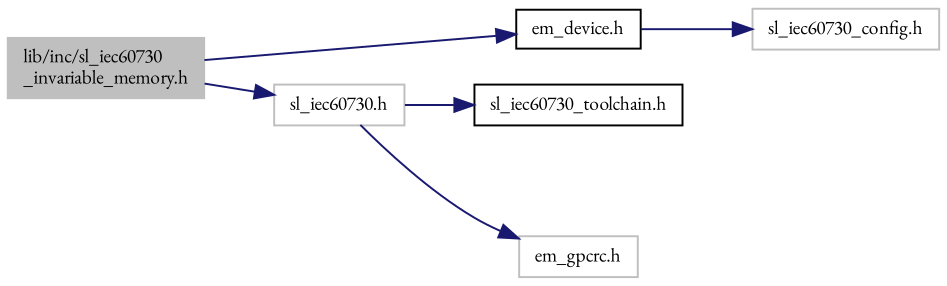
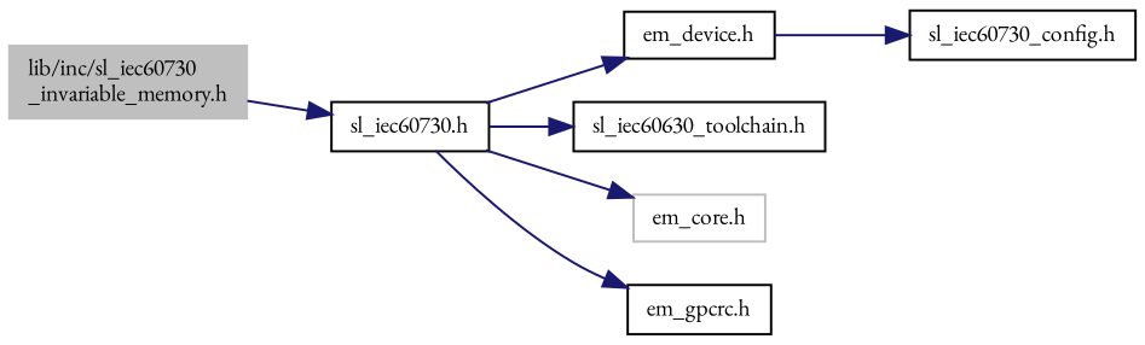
  digraph {
    fontname="EB Garamond"
    rankdir=LR
    node [color=black fillcolor=white fontname="EB Garamond" fontsize=10 shape=record style=filled]
    edge [color=midnightblue fontname="EB Garamond" fontsize=10 labelfontname=Helvetica labelfontsize=10 style=solid]
    n1 [color=grey75 fillcolor=grey75 fontcolor=black height=0.2 label="lib/inc/sl_iec60730\l_invariable_memory.h" width=0.4]
-   n2 [color=grey75 height=0.2 label="sl_iec60730.h" width=0.4]
-   n3 [height=0.2 label="sl_iec60730_toolchain.h" width=0.4]
+   n2 [height=0.2 label="sl_iec60730.h" width=0.4]
+   n3 [height=0.2 label="sl_iec60630_toolchain.h" width=0.4]
    n4 [height=0.2 label="em_device.h" width=0.4]
-   n6 [color=grey75 height=0.2 label="em_gpcrc.h" width=0.4]
-   n7 [color=grey75 height=0.2 label="sl_iec60730_config.h" width=0.4]
+   n5 [color=grey75 height=0.2 label="em_core.h" width=0.4]
+   n6 [height=0.2 label="em_gpcrc.h" width=0.4]
+   n7 [height=0.2 label="sl_iec60730_config.h" width=0.4]
    n1 -> n2
    n2 -> n3
-   n1 -> n4
+   n2 -> n4
+   n2 -> n5
    n2 -> n6
    n4 -> n7
  }
